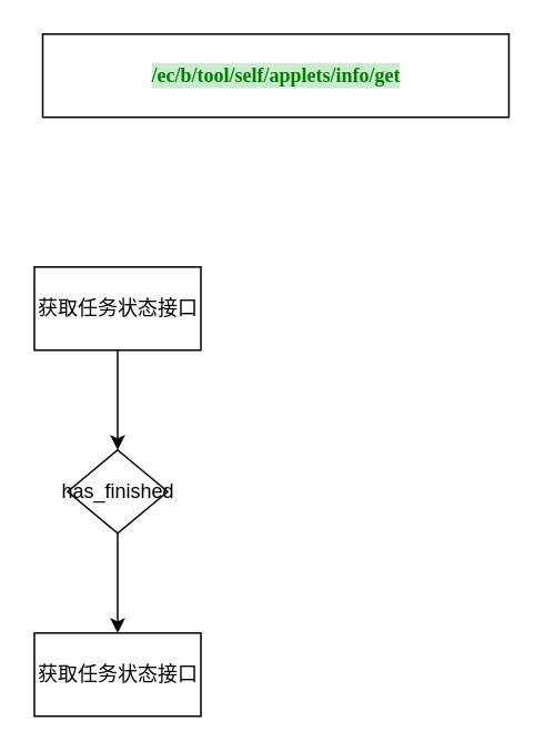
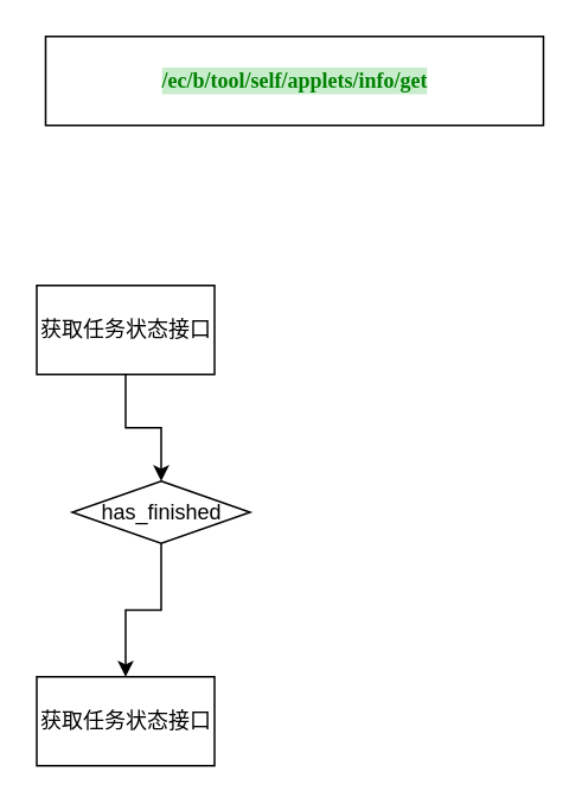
  <mxCell id="0" />
  <mxCell id="1" parent="0" />
  <mxCell id="2" style="edgeStyle=orthogonalEdgeStyle;rounded=0;orthogonalLoop=1;jettySize=auto;html=1;exitX=0.5;exitY=1;exitDx=0;exitDy=0;" edge="1" parent="1" source="3" target="5"><mxGeometry relative="1" as="geometry" /></mxCell>
  <mxCell id="3" value="获取任务状态接口" style="html=1;dashed=0;whitespace=wrap;" vertex="1" parent="1"><mxGeometry x="20" y="160" width="100" height="50" as="geometry" /></mxCell>
  <mxCell id="4" style="edgeStyle=orthogonalEdgeStyle;rounded=0;orthogonalLoop=1;jettySize=auto;html=1;exitX=0.5;exitY=1;exitDx=0;exitDy=0;entryX=0.5;entryY=0;entryDx=0;entryDy=0;" edge="1" parent="1" source="5" target="6"><mxGeometry relative="1" as="geometry" /></mxCell>
- <mxCell id="5" value="has_finished" style="shape=rhombus;html=1;dashed=0;whitespace=wrap;perimeter=rhombusPerimeter;" vertex="1" parent="1"><mxGeometry x="40" y="270" width="60" height="50" as="geometry" /></mxCell>
+ <mxCell id="5" value="has_finished" style="shape=rhombus;html=1;dashed=0;whitespace=wrap;perimeter=rhombusPerimeter;" vertex="1" parent="1"><mxGeometry x="40" y="270" width="100" height="35" as="geometry" /></mxCell>
  <mxCell id="6" value="获取任务状态接口" style="html=1;dashed=0;whitespace=wrap;" vertex="1" parent="1"><mxGeometry x="20" y="380" width="100" height="50" as="geometry" /></mxCell>
  <mxCell id="7" value="&lt;pre style=&quot;background-color: rgb(199 , 237 , 204) ; font-family: &amp;#34;menlo&amp;#34; ; font-size: 9pt&quot;&gt;&lt;span style=&quot;color: #008000 ; font-weight: bold&quot;&gt;/ec/b/tool/self/applets/info/get&lt;/span&gt;&lt;/pre&gt;" style="html=1;dashed=0;whitespace=wrap;" vertex="1" parent="1"><mxGeometry x="25" y="20" width="280" height="50" as="geometry" /></mxCell>
